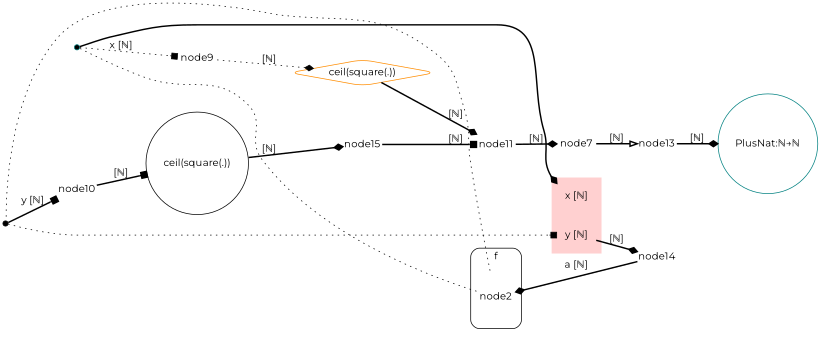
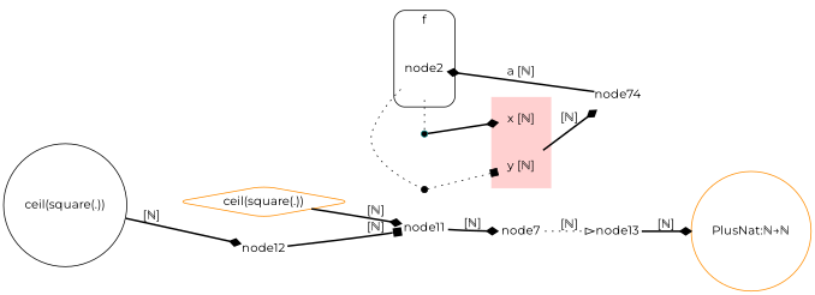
  digraph {
    fontname=Montserrat
    rankdir=LR
    node [color=darkorange fixedsize=true fontname=Montserrat shape=plaintext]
    edge [fontname=Montserrat style=bold arrowhead=diamond]
    node2 [color=teal height=1.0 shape=none]
    n2 [color=black label="x [ℕ]" shape=none fixedsize=""]
    n3 [label="y [ℕ]" shape=none fixedsize=""]
    node3 [color=black fillcolor=black shape=point style=filled width=0.1 fixedsize=""]
    node4 [color=teal fillcolor=black shape=point style=filled width=0.1 fixedsize=""]
-   node14
-   node10 [color=black]
-   node9 [color=black]
+   node14 [label=node74]
    n9 [color=black label="ceil(square(.))" shape=circle style=rounded fixedsize=""]
    n10 [label="ceil(square(.))" shape=diamond style=rounded fixedsize=""]
    node11
    node7 [height=1.0 shape=none]
-   node12 [label=node15]
+   node12
    node13
-   n15 [color=teal label="PlusNat:ℕ→ℕ" shape=circle style=rounded fixedsize=""]
+   n15 [label="PlusNat:ℕ→ℕ" shape=circle style=rounded fixedsize=""]
    subgraph cluster_1 {
      label=f
      shape=box
      style=rounded
      node2
    }
    subgraph cluster_2 {
      bgcolor="#FFd0d0"
      color=white
      shape=plaintext
      n2
      n3
    }
    node2 -> n3 [style=invis arrowhead=""]
    node2 -> node3 [constraint=false dir=none style=dotted weight=0 arrowhead=""]
    node2 -> node4 [constraint=false dir=none style=dotted weight=0 arrowhead=""]
    n3 -> node14 [label="[ℕ]"]
    node3 -> n3 [arrowhead=box style=dotted]
-   node3 -> node10 [arrowhead=box label="y [ℕ]"]
    node4 -> n2
-   node4 -> node9 [arrowhead=box label="x [ℕ]" style=dotted]
    node14 -> node2 [label="a [ℕ]"]
-   node10 -> n9 [arrowhead=box label="[ℕ]"]
-   node9 -> n10 [label="[ℕ]" style=dotted]
    n9 -> n3 [style=invis arrowhead=""]
    n9 -> node12 [label="[ℕ]"]
    n10 -> node11 [label="[ℕ]"]
    node11 -> n3 [style=invis arrowhead=""]
    node11 -> node7 [label="[ℕ]"]
-   node7 -> node13 [arrowhead=onormal label="[ℕ]"]
+   node7 -> node13 [arrowhead=onormal label="[ℕ]" style=dotted]
    node12 -> node11 [arrowhead=box label="[ℕ]"]
    node13 -> n15 [label="[ℕ]"]
  }
